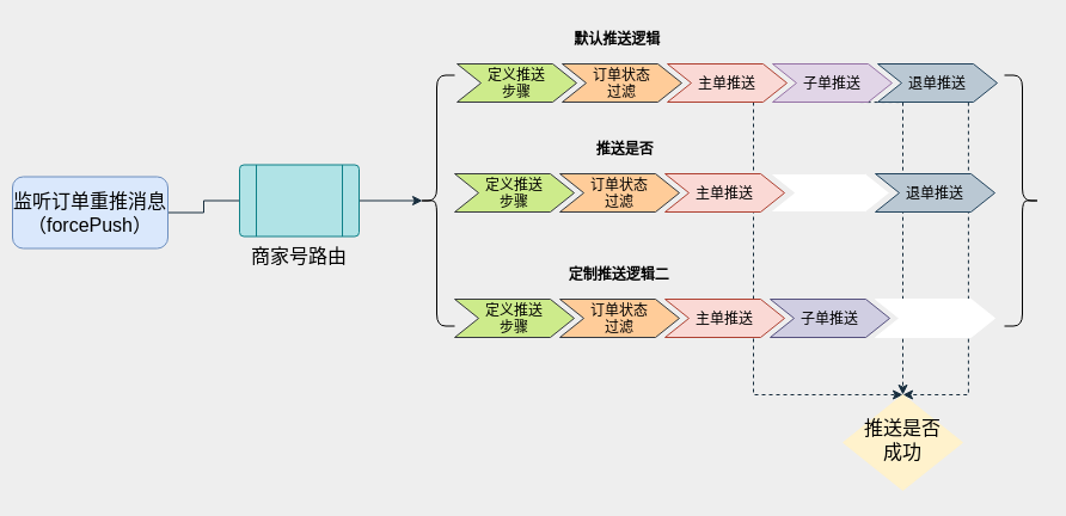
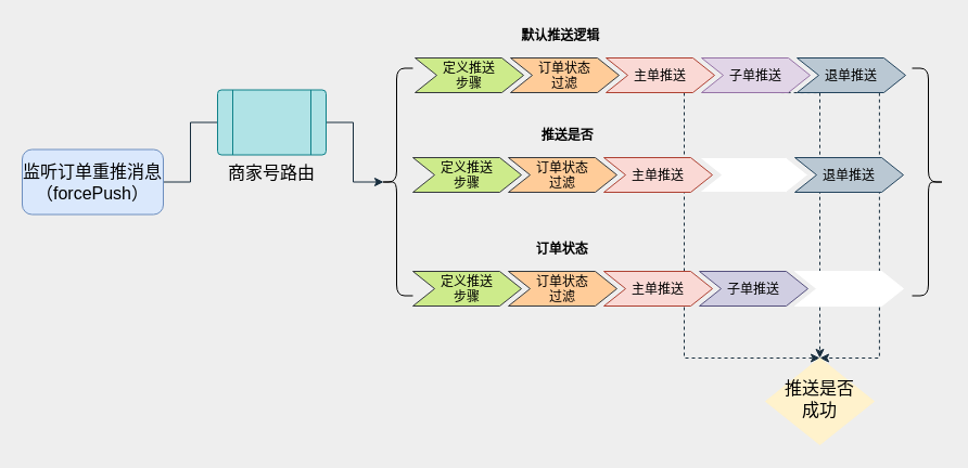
  <mxCell id="0" />
  <mxCell id="1" parent="0" />
  <mxCell id="2" value="" style="edgeStyle=orthogonalEdgeStyle;endArrow=classic;html=1;rounded=0;sketch=0;fontSize=16;fontColor=#1A1A1A;strokeColor=#182E3E;dashed=1;exitX=0.759;exitY=1.005;exitDx=0;exitDy=0;exitPerimeter=0;entryX=0.5;entryY=0;entryDx=0;entryDy=0;" edge="1" parent="1" source="11" target="29"><mxGeometry width="50" height="50" relative="1" as="geometry"><mxPoint x="810" y="90.004" as="sourcePoint" /><mxPoint x="811" y="320" as="targetPoint" /><Array as="points"><mxPoint x="810" y="330" /></Array></mxGeometry></mxCell>
  <mxCell id="3" value="" style="edgeStyle=segmentEdgeStyle;endArrow=classic;html=1;rounded=0;sketch=0;fontSize=16;fontColor=#1A1A1A;strokeColor=#182E3E;dashed=1;exitX=0.731;exitY=1.002;exitDx=0;exitDy=0;exitPerimeter=0;entryX=0.5;entryY=0;entryDx=0;entryDy=0;" edge="1" parent="1" source="10" target="29"><mxGeometry width="50" height="50" relative="1" as="geometry"><mxPoint x="720" y="90" as="sourcePoint" /><mxPoint x="720" y="320" as="targetPoint" /></mxGeometry></mxCell>
  <mxCell id="4" value="" style="edgeStyle=orthogonalEdgeStyle;endArrow=classic;html=1;rounded=0;sketch=0;fontSize=16;fontColor=#1A1A1A;strokeColor=#182E3E;dashed=1;entryX=0.5;entryY=0;entryDx=0;entryDy=0;" edge="1" parent="1" source="9" target="29"><mxGeometry width="50" height="50" relative="1" as="geometry"><mxPoint x="630" y="100" as="sourcePoint" /><mxPoint x="630" y="340" as="targetPoint" /><Array as="points"><mxPoint x="630" y="330" /></Array></mxGeometry></mxCell>
  <mxCell id="5" value="" style="shape=curlyBracket;whiteSpace=wrap;html=1;rounded=1;sketch=0;fontSize=16;fontColor=#1A1A1A;strokeColor=#000000;fillColor=#FFF2CC;" vertex="1" parent="1"><mxGeometry x="350" y="62.5" width="30" height="210" as="geometry" /></mxCell>
  <mxCell id="6" value="默认推送逻辑                                                       " style="swimlane;childLayout=stackLayout;horizontal=1;fillColor=none;horizontalStack=1;resizeParent=1;resizeParentMax=0;resizeLast=0;collapsible=0;strokeColor=none;stackBorder=10;stackSpacing=-12;resizable=1;align=center;points=[];fontColor=#000000;rounded=0;sketch=0;fontSize=12;" vertex="1" parent="1"><mxGeometry x="372" y="20" width="472" height="75" as="geometry" /></mxCell>
  <mxCell id="7" value="定义推送&#10;步骤" style="shape=step;perimeter=stepPerimeter;fixedSize=1;points=[];rounded=0;sketch=0;fontSize=12;strokeColor=#36393d;fillColor=#cdeb8b;" vertex="1" parent="6"><mxGeometry x="10" y="33" width="100" height="32" as="geometry" /></mxCell>
  <mxCell id="8" value="订单状态&#10;过滤" style="shape=step;perimeter=stepPerimeter;fixedSize=1;points=[];rounded=0;sketch=0;fontSize=12;strokeColor=#36393d;fillColor=#ffcc99;" vertex="1" parent="6"><mxGeometry x="98" y="33" width="100" height="32" as="geometry" /></mxCell>
  <mxCell id="9" value="主单推送" style="shape=step;perimeter=stepPerimeter;fixedSize=1;points=[];rounded=0;sketch=0;fontSize=12;strokeColor=#ae4132;fillColor=#fad9d5;" vertex="1" parent="6"><mxGeometry x="186" y="33" width="100" height="32" as="geometry" /></mxCell>
  <mxCell id="10" value="子单推送" style="shape=step;perimeter=stepPerimeter;fixedSize=1;points=[];rounded=0;sketch=0;fontSize=12;strokeColor=#9673a6;fillColor=#e1d5e7;" vertex="1" parent="6"><mxGeometry x="274" y="33" width="100" height="32" as="geometry" /></mxCell>
  <mxCell id="11" value="退单推送" style="shape=step;perimeter=stepPerimeter;fixedSize=1;points=[];rounded=0;sketch=0;fontSize=12;strokeColor=#23445d;fillColor=#bac8d3;" vertex="1" parent="6"><mxGeometry x="362" y="33" width="100" height="32" as="geometry" /></mxCell>
- <mxCell id="12" value="定制推送逻辑二                                                     " style="swimlane;childLayout=stackLayout;horizontal=1;fillColor=none;horizontalStack=1;resizeParent=1;resizeParentMax=0;resizeLast=0;collapsible=0;strokeColor=none;stackBorder=10;stackSpacing=-12;resizable=1;align=center;points=[];fontColor=#000000;rounded=0;sketch=0;fontSize=12;startSize=23;" vertex="1" parent="1"><mxGeometry x="370" y="217" width="472" height="75" as="geometry" /></mxCell>
+ <mxCell id="12" value="订单状态                                                     " style="swimlane;childLayout=stackLayout;horizontal=1;fillColor=none;horizontalStack=1;resizeParent=1;resizeParentMax=0;resizeLast=0;collapsible=0;strokeColor=none;stackBorder=10;stackSpacing=-12;resizable=1;align=center;points=[];fontColor=#000000;rounded=0;sketch=0;fontSize=12;startSize=23;" vertex="1" parent="1"><mxGeometry x="370" y="217" width="472" height="75" as="geometry" /></mxCell>
  <mxCell id="13" value="定义推送&#10;步骤" style="shape=step;perimeter=stepPerimeter;fixedSize=1;points=[];rounded=0;sketch=0;fontSize=12;strokeColor=#36393d;fillColor=#cdeb8b;" vertex="1" parent="12"><mxGeometry x="10" y="33" width="100" height="32" as="geometry" /></mxCell>
  <mxCell id="14" value="订单状态&#10;过滤" style="shape=step;perimeter=stepPerimeter;fixedSize=1;points=[];rounded=0;sketch=0;fontSize=12;strokeColor=#36393d;fillColor=#ffcc99;" vertex="1" parent="12"><mxGeometry x="98" y="33" width="100" height="32" as="geometry" /></mxCell>
  <mxCell id="15" value="主单推送" style="shape=step;perimeter=stepPerimeter;fixedSize=1;points=[];rounded=0;sketch=0;fontSize=12;strokeColor=#ae4132;fillColor=#fad9d5;" vertex="1" parent="12"><mxGeometry x="186" y="33" width="100" height="32" as="geometry" /></mxCell>
  <mxCell id="16" value="子单推送" style="shape=step;perimeter=stepPerimeter;fixedSize=1;points=[];rounded=0;sketch=0;fontSize=12;strokeColor=#56517e;fillColor=#d0cee2;" vertex="1" parent="12"><mxGeometry x="274" y="33" width="100" height="32" as="geometry" /></mxCell>
  <mxCell id="17" value="" style="shape=step;perimeter=stepPerimeter;fixedSize=1;points=[];rounded=0;sketch=0;fontSize=12;strokeColor=#FFFFFF;fillColor=#FFFFFF;" vertex="1" parent="12"><mxGeometry x="362" y="33" width="100" height="32" as="geometry" /></mxCell>
  <mxCell id="18" value="推送是否                                                  " style="swimlane;childLayout=stackLayout;horizontal=1;fillColor=none;horizontalStack=1;resizeParent=1;resizeParentMax=0;resizeLast=0;collapsible=0;strokeColor=none;stackBorder=10;stackSpacing=-12;resizable=1;align=center;points=[];fontColor=#000000;rounded=0;sketch=0;fontSize=12;startSize=23;" vertex="1" parent="1"><mxGeometry x="370" y="112" width="472" height="75" as="geometry" /></mxCell>
  <mxCell id="19" value="定义推送&#10;步骤" style="shape=step;perimeter=stepPerimeter;fixedSize=1;points=[];rounded=0;sketch=0;fontSize=12;strokeColor=#36393d;fillColor=#cdeb8b;" vertex="1" parent="18"><mxGeometry x="10" y="33" width="100" height="32" as="geometry" /></mxCell>
  <mxCell id="20" value="订单状态&#10;过滤" style="shape=step;perimeter=stepPerimeter;fixedSize=1;points=[];rounded=0;sketch=0;fontSize=12;strokeColor=#36393d;fillColor=#ffcc99;" vertex="1" parent="18"><mxGeometry x="98" y="33" width="100" height="32" as="geometry" /></mxCell>
  <mxCell id="21" value="主单推送" style="shape=step;perimeter=stepPerimeter;fixedSize=1;points=[];rounded=0;sketch=0;fontSize=12;strokeColor=#ae4132;fillColor=#fad9d5;" vertex="1" parent="18"><mxGeometry x="186" y="33" width="100" height="32" as="geometry" /></mxCell>
  <mxCell id="22" value="" style="shape=step;perimeter=stepPerimeter;fixedSize=1;points=[];rounded=0;sketch=0;fontSize=12;strokeColor=#EEEEEE;fillColor=#FFFFFF;" vertex="1" parent="18"><mxGeometry x="274" y="33" width="100" height="32" as="geometry" /></mxCell>
  <mxCell id="23" value="退单推送" style="shape=step;perimeter=stepPerimeter;fixedSize=1;points=[];rounded=0;sketch=0;fontSize=12;strokeColor=#23445d;fillColor=#bac8d3;" vertex="1" parent="18"><mxGeometry x="362" y="33" width="100" height="32" as="geometry" /></mxCell>
  <mxCell id="24" value="" style="edgeStyle=orthogonalEdgeStyle;rounded=0;sketch=0;orthogonalLoop=1;jettySize=auto;html=1;fontSize=12;fontColor=#1A1A1A;endArrow=none;endFill=1;strokeColor=#182E3E;" edge="1" parent="1" source="25" target="27"><mxGeometry relative="1" as="geometry" /></mxCell>
- <mxCell id="25" value="监听订单重推消息&lt;br&gt;（forcePush）" style="rounded=1;whiteSpace=wrap;html=1;fontSize=16;glass=0;strokeWidth=1;shadow=0;fillColor=#dae8fc;strokeColor=#6c8ebf;" vertex="1" parent="1"><mxGeometry x="10" y="147.5" width="130" height="60" as="geometry" /></mxCell>
+ <mxCell id="25" value="监听订单重推消息&lt;br&gt;（forcePush）" style="rounded=1;whiteSpace=wrap;html=1;fontSize=16;glass=0;strokeWidth=1;shadow=0;fillColor=#dae8fc;strokeColor=#6c8ebf;" vertex="1" parent="1"><mxGeometry x="20" y="137.5" width="130" height="60" as="geometry" /></mxCell>
  <mxCell id="26" value="" style="edgeStyle=orthogonalEdgeStyle;rounded=0;sketch=0;orthogonalLoop=1;jettySize=auto;html=1;fontSize=12;fontColor=#1A1A1A;endArrow=classic;endFill=1;strokeColor=#182E3E;entryX=0.1;entryY=0.5;entryDx=0;entryDy=0;entryPerimeter=0;" edge="1" parent="1" source="27" target="5"><mxGeometry relative="1" as="geometry" /></mxCell>
- <mxCell id="27" value="&lt;span style=&quot;font-size: 16px&quot;&gt;商家号路由&lt;/span&gt;" style="verticalLabelPosition=bottom;verticalAlign=top;html=1;shape=process;whiteSpace=wrap;rounded=1;size=0.14;arcSize=6;sketch=0;fontSize=12;strokeColor=#0e8088;fillColor=#b0e3e6;" vertex="1" parent="1"><mxGeometry x="200" y="137.5" width="100" height="60" as="geometry" /></mxCell>
+ <mxCell id="27" value="&lt;span style=&quot;font-size: 16px&quot;&gt;商家号路由&lt;/span&gt;" style="verticalLabelPosition=bottom;verticalAlign=top;html=1;shape=process;whiteSpace=wrap;rounded=1;size=0.14;arcSize=6;sketch=0;fontSize=12;strokeColor=#0e8088;fillColor=#b0e3e6;" vertex="1" parent="1"><mxGeometry x="200" y="82.5" width="100" height="60" as="geometry" /></mxCell>
  <mxCell id="28" value="" style="shape=curlyBracket;whiteSpace=wrap;html=1;rounded=1;flipH=1;sketch=0;fontSize=12;fontColor=#1A1A1A;strokeColor=#000000;fillColor=#000000;" vertex="1" parent="1"><mxGeometry x="840" y="62.5" width="30" height="210" as="geometry" /></mxCell>
  <mxCell id="29" value="推送是否&lt;br&gt;成功" style="rhombus;whiteSpace=wrap;html=1;shadow=0;fontFamily=Helvetica;fontSize=16;align=center;strokeWidth=1;spacing=6;spacingTop=-4;fillColor=#FFF2CC;strokeColor=#FFF2CC;" vertex="1" parent="1"><mxGeometry x="705" y="330" width="100" height="80" as="geometry" /></mxCell>
